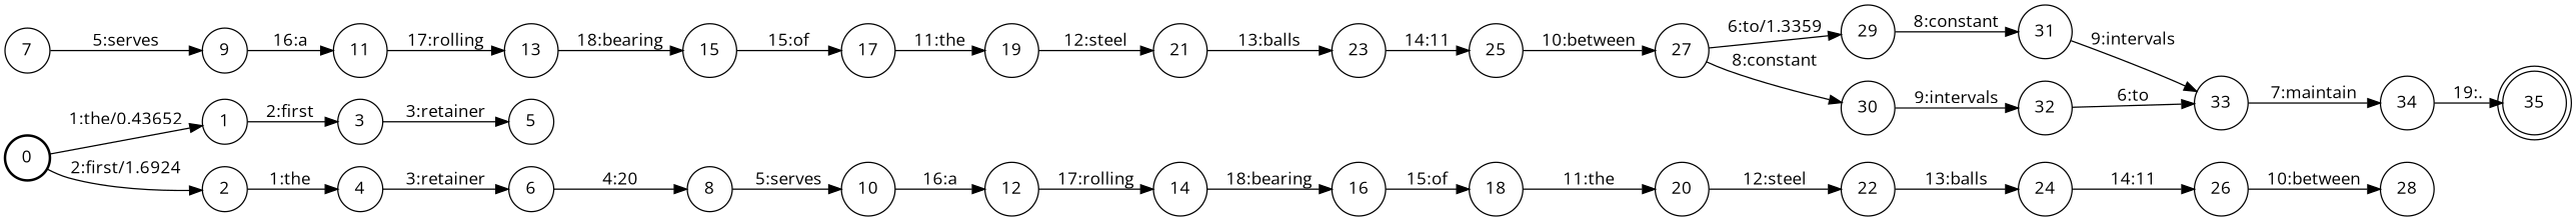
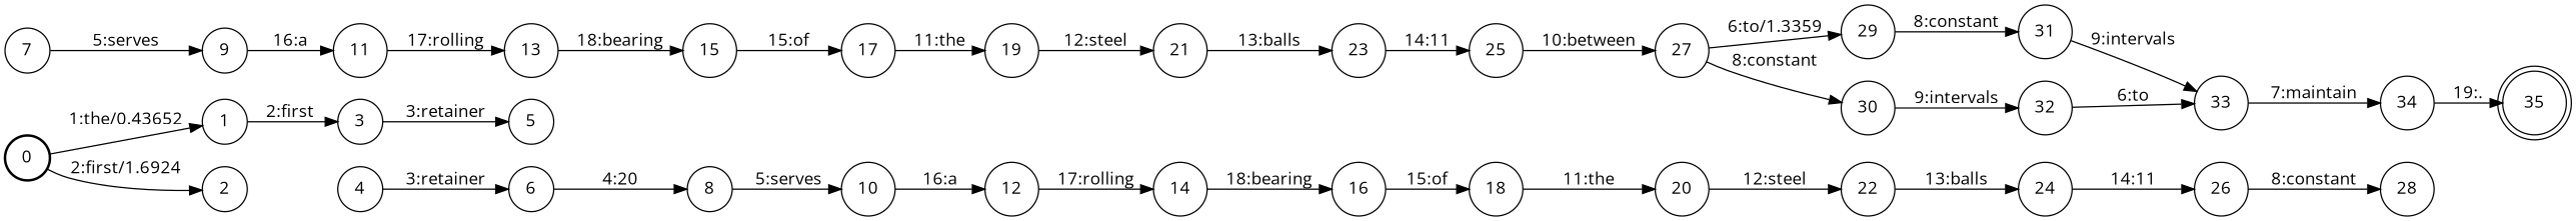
  digraph {
    fontname="Open Sans"
    nodesep=0.25
    rankdir=LR
    ranksep=0.4
    node [fontname="Open Sans" fontsize=14 shape=circle style=solid]
    edge [fontname="Open Sans" fontsize=14]
    n1 [label=0 style=bold]
    n2 [label=1]
    n3 [label=2]
    n4 [label=3]
    n5 [label=4]
    n6 [label=5]
    n7 [label=6]
    n8 [label=8]
    n9 [label=7]
    n10 [label=9]
    n11 [label=10]
    n12 [label=11]
    n13 [label=12]
    n14 [label=13]
    n15 [label=14]
    n16 [label=15]
    n17 [label=16]
    n18 [label=17]
    n19 [label=18]
    n20 [label=19]
    n21 [label=20]
    n22 [label=21]
    n23 [label=22]
    n24 [label=23]
    n25 [label=24]
    n26 [label=25]
    n27 [label=26]
    n28 [label=27]
    n29 [label=28]
    n30 [label=29]
    n31 [label=30]
    n32 [label=31]
    n33 [label=32]
    n34 [label=33]
    n35 [label=34]
    n36 [label=35 shape=doublecircle]
    n1 -> n2 [label="1:the/0.43652"]
    n1 -> n3 [label="2:first/1.6924"]
    n2 -> n4 [label="2:first"]
-   n3 -> n5 [label="1:the"]
    n4 -> n6 [label="3:retainer"]
    n5 -> n7 [label="3:retainer"]
    n7 -> n8 [label="4:20"]
    n8 -> n11 [label="5:serves"]
    n9 -> n10 [label="5:serves"]
    n10 -> n12 [label="16:a"]
    n11 -> n13 [label="16:a"]
    n12 -> n14 [label="17:rolling"]
    n13 -> n15 [label="17:rolling"]
    n14 -> n16 [label="18:bearing"]
    n15 -> n17 [label="18:bearing"]
    n16 -> n18 [label="15:of"]
    n17 -> n19 [label="15:of"]
    n18 -> n20 [label="11:the"]
    n19 -> n21 [label="11:the"]
    n20 -> n22 [label="12:steel"]
    n21 -> n23 [label="12:steel"]
    n22 -> n24 [label="13:balls"]
    n23 -> n25 [label="13:balls"]
    n24 -> n26 [label="14:11"]
    n25 -> n27 [label="14:11"]
    n26 -> n28 [label="10:between"]
-   n27 -> n29 [label="10:between"]
+   n27 -> n29 [label="8:constant"]
    n28 -> n30 [label="6:to/1.3359"]
    n28 -> n31 [label="8:constant"]
    n30 -> n32 [label="8:constant"]
    n31 -> n33 [label="9:intervals"]
    n32 -> n34 [label="9:intervals"]
    n33 -> n34 [label="6:to"]
    n34 -> n35 [label="7:maintain"]
    n35 -> n36 [label="19:."]
  }
